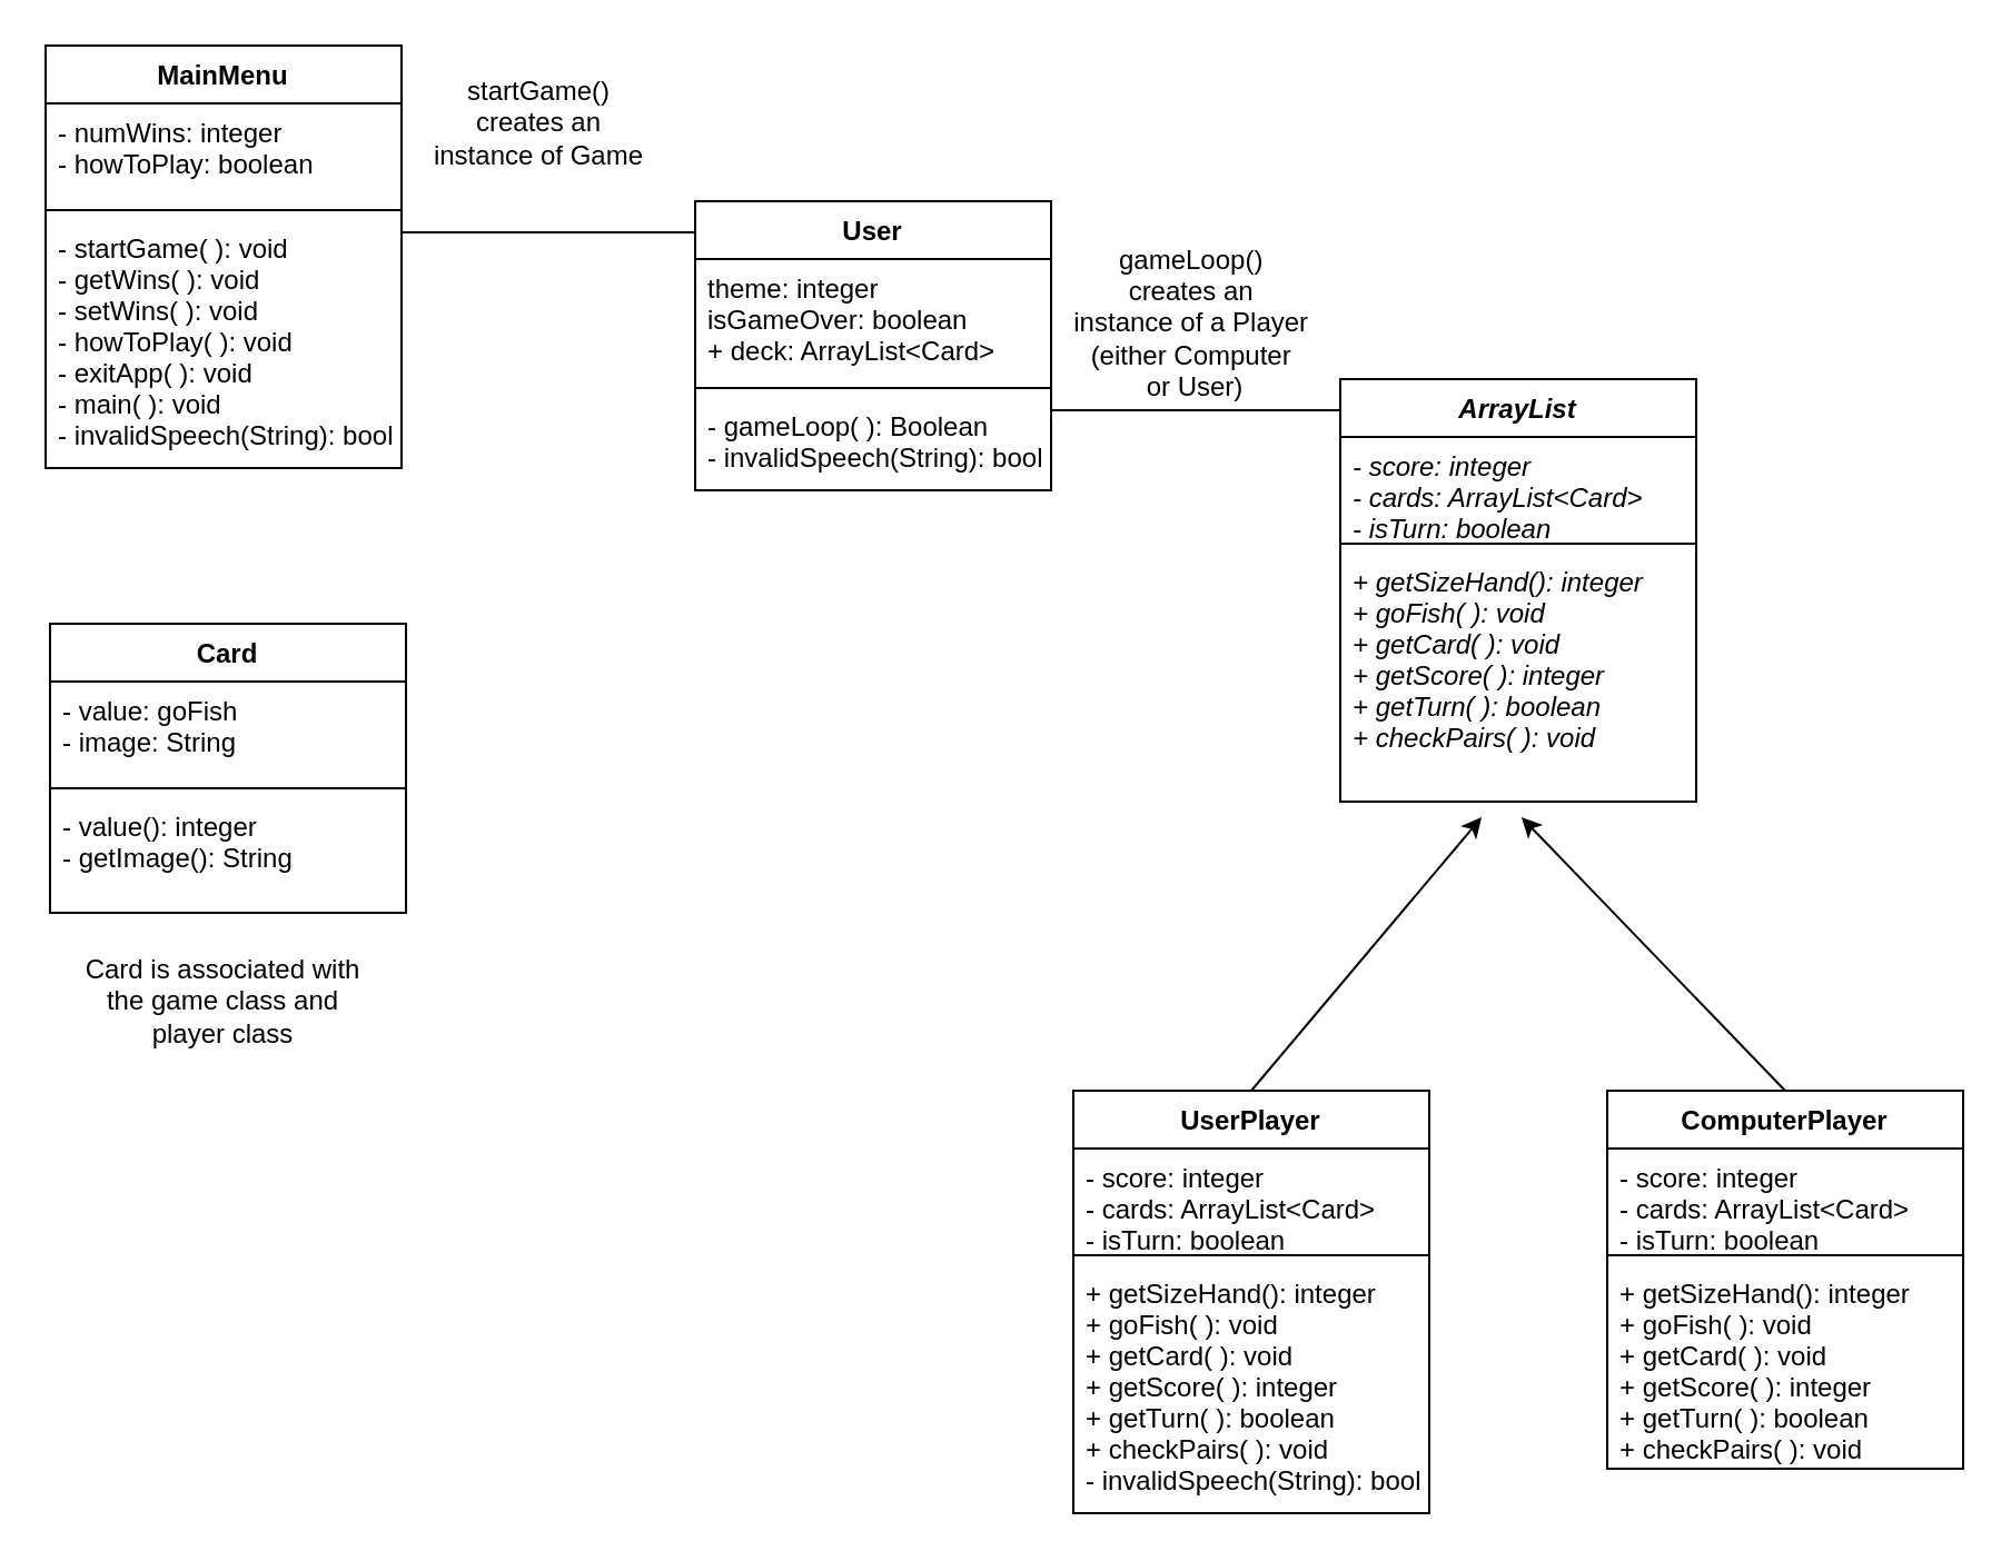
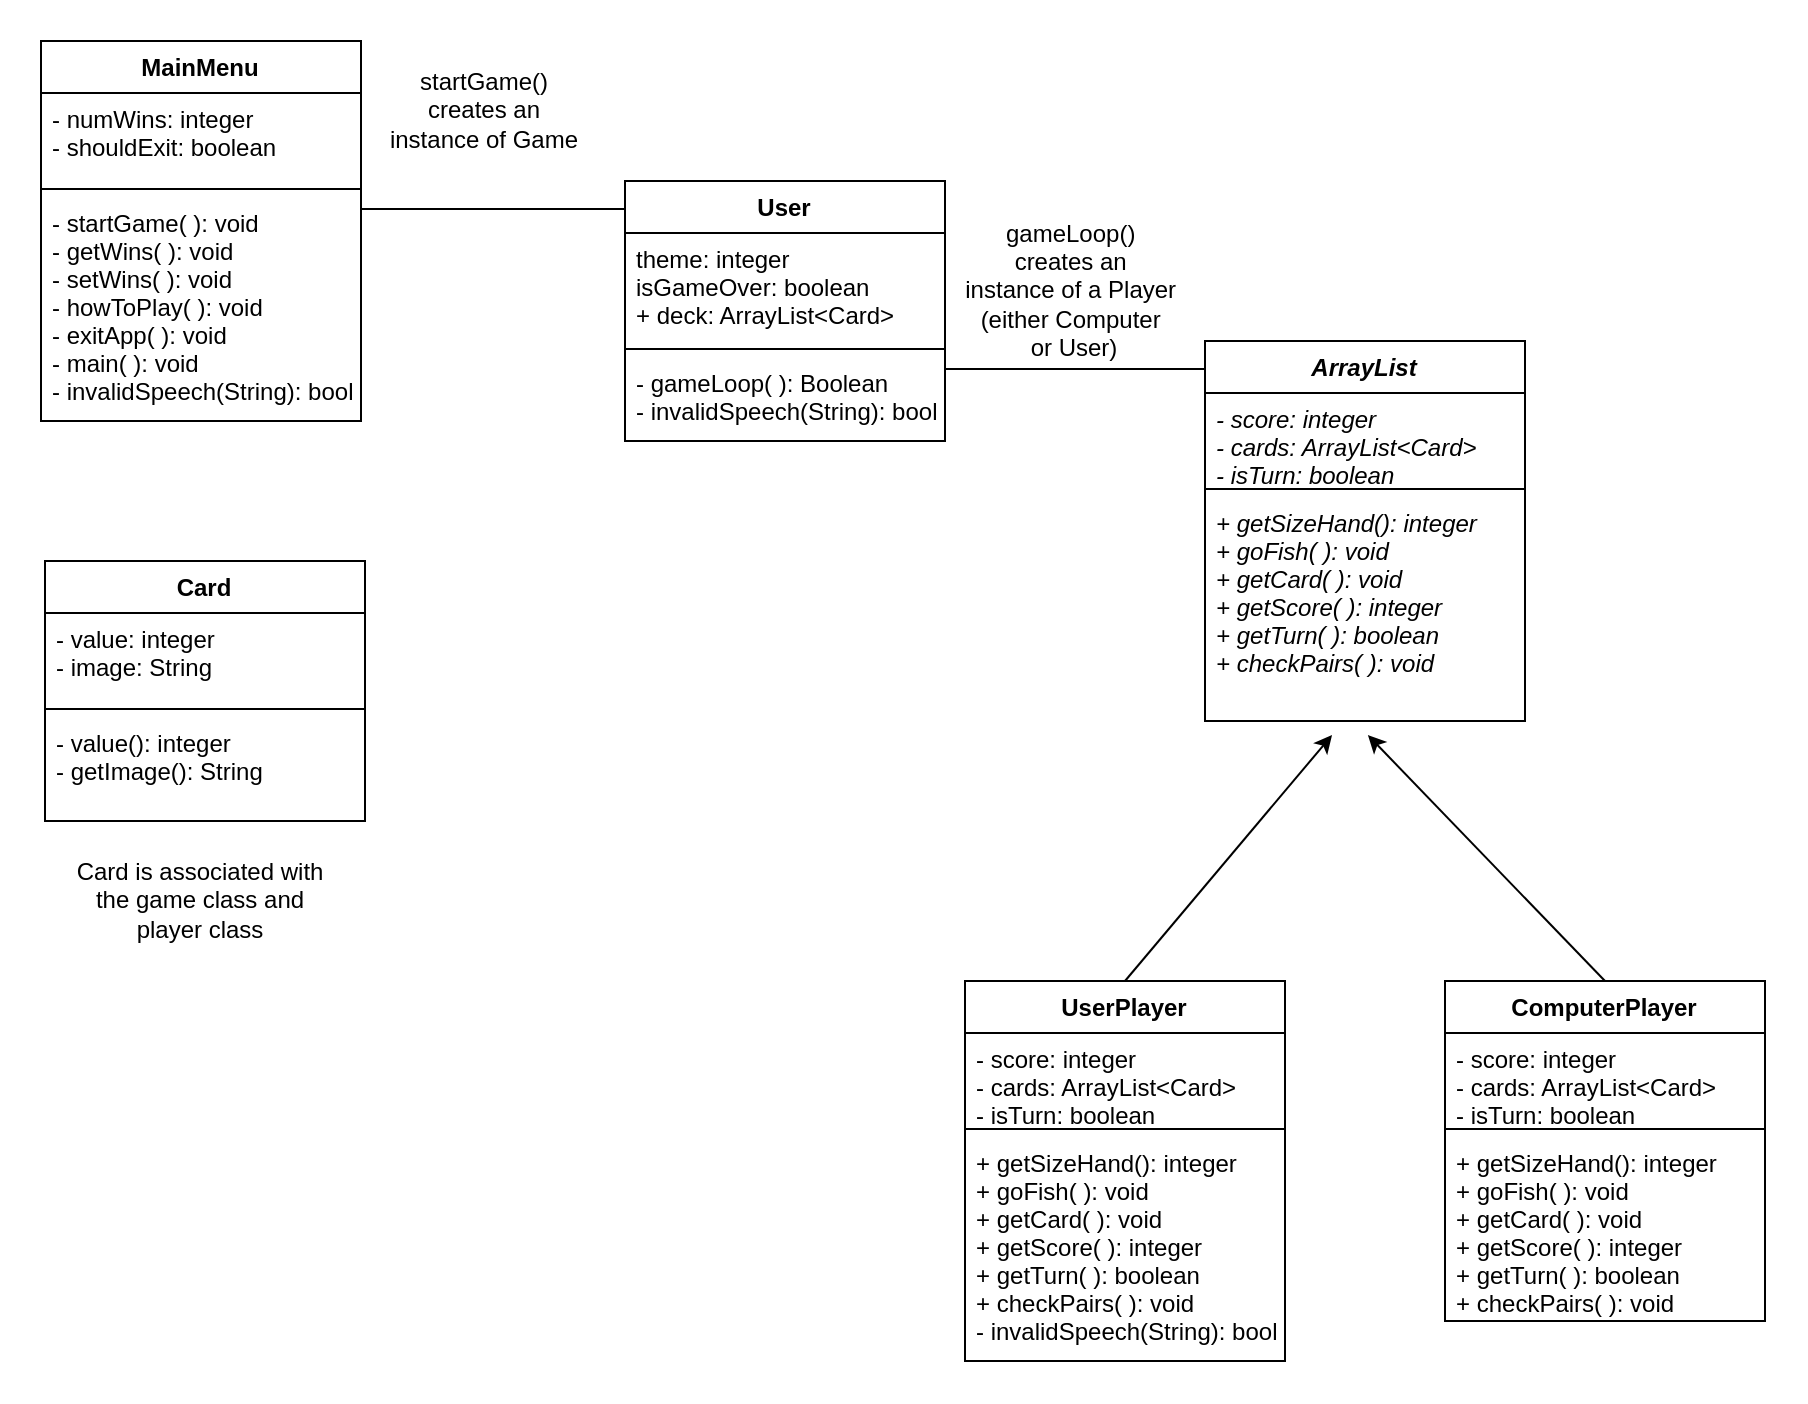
  <mxCell id="0" />
  <mxCell id="1" parent="0" />
  <mxCell id="2" value="" style="line;strokeWidth=1;fillColor=none;align=left;verticalAlign=middle;spacingTop=-1;spacingLeft=3;spacingRight=3;rotatable=0;labelPosition=right;points=[];portConstraint=eastwest;" parent="1" vertex="1"><mxGeometry x="180" y="100" width="142" height="8" as="geometry" /></mxCell>
  <mxCell id="3" value="MainMenu" style="swimlane;fontStyle=1;align=center;verticalAlign=top;childLayout=stackLayout;horizontal=1;startSize=26;horizontalStack=0;resizeParent=1;resizeParentMax=0;resizeLast=0;collapsible=1;marginBottom=0;" parent="1" vertex="1"><mxGeometry x="20" y="20" width="160" height="190" as="geometry" /></mxCell>
- <mxCell id="4" value="- numWins: integer&#10;- howToPlay: boolean" style="text;strokeColor=none;fillColor=none;align=left;verticalAlign=top;spacingLeft=4;spacingRight=4;overflow=hidden;rotatable=0;points=[[0,0.5],[1,0.5]];portConstraint=eastwest;" parent="3" vertex="1"><mxGeometry y="26" width="160" height="44" as="geometry" /></mxCell>
+ <mxCell id="4" value="- numWins: integer&#10;- shouldExit: boolean" style="text;strokeColor=none;fillColor=none;align=left;verticalAlign=top;spacingLeft=4;spacingRight=4;overflow=hidden;rotatable=0;points=[[0,0.5],[1,0.5]];portConstraint=eastwest;" parent="3" vertex="1"><mxGeometry y="26" width="160" height="44" as="geometry" /></mxCell>
  <mxCell id="5" value="" style="line;strokeWidth=1;fillColor=none;align=left;verticalAlign=middle;spacingTop=-1;spacingLeft=3;spacingRight=3;rotatable=0;labelPosition=right;points=[];portConstraint=eastwest;" parent="3" vertex="1"><mxGeometry y="70" width="160" height="8" as="geometry" /></mxCell>
  <mxCell id="6" value="- startGame( ): void&#10;- getWins( ): void&#10;- setWins( ): void&#10;- howToPlay( ): void&#10;- exitApp( ): void&#10;- main( ): void&#10;- invalidSpeech(String): boolean&#10;" style="text;strokeColor=none;fillColor=none;align=left;verticalAlign=top;spacingLeft=4;spacingRight=4;overflow=hidden;rotatable=0;points=[[0,0.5],[1,0.5]];portConstraint=eastwest;" parent="3" vertex="1"><mxGeometry y="78" width="160" height="112" as="geometry" /></mxCell>
  <mxCell id="7" value="User" style="swimlane;fontStyle=1;align=center;verticalAlign=top;childLayout=stackLayout;horizontal=1;startSize=26;horizontalStack=0;resizeParent=1;resizeParentMax=0;resizeLast=0;collapsible=1;marginBottom=0;" parent="1" vertex="1"><mxGeometry x="312" y="90" width="160" height="130" as="geometry" /></mxCell>
  <mxCell id="8" value="theme: integer&#10;isGameOver: boolean&#10;+ deck: ArrayList&lt;Card&gt;&#10;&#10;" style="text;strokeColor=none;fillColor=none;align=left;verticalAlign=top;spacingLeft=4;spacingRight=4;overflow=hidden;rotatable=0;points=[[0,0.5],[1,0.5]];portConstraint=eastwest;" parent="7" vertex="1"><mxGeometry y="26" width="160" height="54" as="geometry" /></mxCell>
  <mxCell id="9" value="" style="line;strokeWidth=1;fillColor=none;align=left;verticalAlign=middle;spacingTop=-1;spacingLeft=3;spacingRight=3;rotatable=0;labelPosition=right;points=[];portConstraint=eastwest;" parent="7" vertex="1"><mxGeometry y="80" width="160" height="8" as="geometry" /></mxCell>
  <mxCell id="10" value="- gameLoop( ): Boolean&#10;- invalidSpeech(String): boolean&#10;" style="text;strokeColor=none;fillColor=none;align=left;verticalAlign=top;spacingLeft=4;spacingRight=4;overflow=hidden;rotatable=0;points=[[0,0.5],[1,0.5]];portConstraint=eastwest;" parent="7" vertex="1"><mxGeometry y="88" width="160" height="42" as="geometry" /></mxCell>
  <mxCell id="11" value="ArrayList" style="swimlane;fontStyle=3;align=center;verticalAlign=top;childLayout=stackLayout;horizontal=1;startSize=26;horizontalStack=0;resizeParent=1;resizeParentMax=0;resizeLast=0;collapsible=1;marginBottom=0;" parent="1" vertex="1"><mxGeometry x="602" y="170" width="160" height="190" as="geometry" /></mxCell>
  <mxCell id="12" value="- score: integer&#10;- cards: ArrayList&lt;Card&gt;&#10;- isTurn: boolean&#10;" style="text;strokeColor=none;fillColor=none;align=left;verticalAlign=top;spacingLeft=4;spacingRight=4;overflow=hidden;rotatable=0;points=[[0,0.5],[1,0.5]];portConstraint=eastwest;fontStyle=2" parent="11" vertex="1"><mxGeometry y="26" width="160" height="44" as="geometry" /></mxCell>
  <mxCell id="13" value="" style="line;strokeWidth=1;fillColor=none;align=left;verticalAlign=middle;spacingTop=-1;spacingLeft=3;spacingRight=3;rotatable=0;labelPosition=right;points=[];portConstraint=eastwest;" parent="11" vertex="1"><mxGeometry y="70" width="160" height="8" as="geometry" /></mxCell>
  <mxCell id="14" value="+ getSizeHand(): integer&#10;+ goFish( ): void &#10;+ getCard( ): void&#10;+ getScore( ): integer&#10;+ getTurn( ): boolean&#10;+ checkPairs( ): void&#10;&#10;&#10;" style="text;strokeColor=none;fillColor=none;align=left;verticalAlign=top;spacingLeft=4;spacingRight=4;overflow=hidden;rotatable=0;points=[[0,0.5],[1,0.5]];portConstraint=eastwest;fontStyle=2" parent="11" vertex="1"><mxGeometry y="78" width="160" height="112" as="geometry" /></mxCell>
  <mxCell id="15" value="&lt;span style=&quot;text-align: left ; white-space: nowrap&quot;&gt;startGame() &lt;br&gt;creates an &lt;br&gt;instance of Game&lt;/span&gt;" style="text;html=1;strokeColor=none;fillColor=none;align=center;verticalAlign=middle;whiteSpace=wrap;rounded=0;" parent="1" vertex="1"><mxGeometry x="192" y="25" width="100" height="60" as="geometry" /></mxCell>
  <mxCell id="16" value="&lt;div&gt;&lt;span style=&quot;white-space: nowrap&quot;&gt;gameLoop()&amp;nbsp;&lt;/span&gt;&lt;/div&gt;&lt;div&gt;&lt;span style=&quot;white-space: nowrap&quot;&gt;creates an&amp;nbsp;&lt;/span&gt;&lt;/div&gt;&lt;div&gt;&lt;span style=&quot;white-space: nowrap&quot;&gt;instance of a Player&amp;nbsp;&lt;/span&gt;&lt;/div&gt;&lt;div&gt;&lt;span style=&quot;white-space: nowrap&quot;&gt;(either Computer&amp;nbsp;&lt;/span&gt;&lt;/div&gt;&lt;div&gt;&lt;span style=&quot;white-space: nowrap&quot;&gt;or User)&lt;/span&gt;&lt;/div&gt;" style="text;html=1;strokeColor=none;fillColor=none;align=center;verticalAlign=middle;whiteSpace=wrap;rounded=0;" parent="1" vertex="1"><mxGeometry x="487" y="115" width="100" height="60" as="geometry" /></mxCell>
  <mxCell id="17" value="" style="line;strokeWidth=1;fillColor=none;align=left;verticalAlign=middle;spacingTop=-1;spacingLeft=3;spacingRight=3;rotatable=0;labelPosition=right;points=[];portConstraint=eastwest;" parent="1" vertex="1"><mxGeometry x="472" y="180" width="130" height="8" as="geometry" /></mxCell>
  <mxCell id="18" style="rounded=0;orthogonalLoop=1;jettySize=auto;html=1;exitX=0.5;exitY=0;exitDx=0;exitDy=0;entryX=0.397;entryY=1.063;entryDx=0;entryDy=0;entryPerimeter=0;" parent="1" source="19" target="14" edge="1"><mxGeometry relative="1" as="geometry" /></mxCell>
  <mxCell id="19" value="UserPlayer" style="swimlane;fontStyle=1;align=center;verticalAlign=top;childLayout=stackLayout;horizontal=1;startSize=26;horizontalStack=0;resizeParent=1;resizeParentMax=0;resizeLast=0;collapsible=1;marginBottom=0;" parent="1" vertex="1"><mxGeometry x="482" y="490" width="160" height="190" as="geometry" /></mxCell>
  <mxCell id="20" value="- score: integer&#10;- cards: ArrayList&lt;Card&gt;&#10;- isTurn: boolean&#10;" style="text;strokeColor=none;fillColor=none;align=left;verticalAlign=top;spacingLeft=4;spacingRight=4;overflow=hidden;rotatable=0;points=[[0,0.5],[1,0.5]];portConstraint=eastwest;fontStyle=0" parent="19" vertex="1"><mxGeometry y="26" width="160" height="44" as="geometry" /></mxCell>
  <mxCell id="21" value="" style="line;strokeWidth=1;fillColor=none;align=left;verticalAlign=middle;spacingTop=-1;spacingLeft=3;spacingRight=3;rotatable=0;labelPosition=right;points=[];portConstraint=eastwest;fontStyle=0" parent="19" vertex="1"><mxGeometry y="70" width="160" height="8" as="geometry" /></mxCell>
  <mxCell id="22" value="+ getSizeHand(): integer&#10;+ goFish( ): void &#10;+ getCard( ): void&#10;+ getScore( ): integer&#10;+ getTurn( ): boolean&#10;+ checkPairs( ): void&#10;- invalidSpeech(String): boolean&#10;&#10;&#10;&#10;" style="text;strokeColor=none;fillColor=none;align=left;verticalAlign=top;spacingLeft=4;spacingRight=4;overflow=hidden;rotatable=0;points=[[0,0.5],[1,0.5]];portConstraint=eastwest;fontStyle=0" parent="19" vertex="1"><mxGeometry y="78" width="160" height="112" as="geometry" /></mxCell>
  <mxCell id="23" style="edgeStyle=none;rounded=0;orthogonalLoop=1;jettySize=auto;html=1;exitX=0.5;exitY=0;exitDx=0;exitDy=0;entryX=0.509;entryY=1.063;entryDx=0;entryDy=0;entryPerimeter=0;" parent="1" source="24" target="14" edge="1"><mxGeometry relative="1" as="geometry" /></mxCell>
  <mxCell id="24" value="ComputerPlayer" style="swimlane;fontStyle=1;align=center;verticalAlign=top;childLayout=stackLayout;horizontal=1;startSize=26;horizontalStack=0;resizeParent=1;resizeParentMax=0;resizeLast=0;collapsible=1;marginBottom=0;" parent="1" vertex="1"><mxGeometry x="722" y="490" width="160" height="170" as="geometry" /></mxCell>
  <mxCell id="25" value="- score: integer&#10;- cards: ArrayList&lt;Card&gt;&#10;- isTurn: boolean&#10;" style="text;strokeColor=none;fillColor=none;align=left;verticalAlign=top;spacingLeft=4;spacingRight=4;overflow=hidden;rotatable=0;points=[[0,0.5],[1,0.5]];portConstraint=eastwest;fontStyle=0" parent="24" vertex="1"><mxGeometry y="26" width="160" height="44" as="geometry" /></mxCell>
  <mxCell id="26" value="" style="line;strokeWidth=1;fillColor=none;align=left;verticalAlign=middle;spacingTop=-1;spacingLeft=3;spacingRight=3;rotatable=0;labelPosition=right;points=[];portConstraint=eastwest;fontStyle=0" parent="24" vertex="1"><mxGeometry y="70" width="160" height="8" as="geometry" /></mxCell>
  <mxCell id="27" value="+ getSizeHand(): integer&#10;+ goFish( ): void &#10;+ getCard( ): void&#10;+ getScore( ): integer&#10;+ getTurn( ): boolean&#10;+ checkPairs( ): void&#10;&#10;&#10;" style="text;strokeColor=none;fillColor=none;align=left;verticalAlign=top;spacingLeft=4;spacingRight=4;overflow=hidden;rotatable=0;points=[[0,0.5],[1,0.5]];portConstraint=eastwest;fontStyle=0" parent="24" vertex="1"><mxGeometry y="78" width="160" height="92" as="geometry" /></mxCell>
  <mxCell id="28" value="Card" style="swimlane;fontStyle=1;align=center;verticalAlign=top;childLayout=stackLayout;horizontal=1;startSize=26;horizontalStack=0;resizeParent=1;resizeParentMax=0;resizeLast=0;collapsible=1;marginBottom=0;" parent="1" vertex="1"><mxGeometry x="22" y="280" width="160" height="130" as="geometry" /></mxCell>
- <mxCell id="29" value="- value: goFish&#10;- image: String" style="text;strokeColor=none;fillColor=none;align=left;verticalAlign=top;spacingLeft=4;spacingRight=4;overflow=hidden;rotatable=0;points=[[0,0.5],[1,0.5]];portConstraint=eastwest;" parent="28" vertex="1"><mxGeometry y="26" width="160" height="44" as="geometry" /></mxCell>
+ <mxCell id="29" value="- value: integer&#10;- image: String" style="text;strokeColor=none;fillColor=none;align=left;verticalAlign=top;spacingLeft=4;spacingRight=4;overflow=hidden;rotatable=0;points=[[0,0.5],[1,0.5]];portConstraint=eastwest;" parent="28" vertex="1"><mxGeometry y="26" width="160" height="44" as="geometry" /></mxCell>
  <mxCell id="30" value="" style="line;strokeWidth=1;fillColor=none;align=left;verticalAlign=middle;spacingTop=-1;spacingLeft=3;spacingRight=3;rotatable=0;labelPosition=right;points=[];portConstraint=eastwest;" parent="28" vertex="1"><mxGeometry y="70" width="160" height="8" as="geometry" /></mxCell>
  <mxCell id="31" value="- value(): integer&#10;- getImage(): String" style="text;strokeColor=none;fillColor=none;align=left;verticalAlign=top;spacingLeft=4;spacingRight=4;overflow=hidden;rotatable=0;points=[[0,0.5],[1,0.5]];portConstraint=eastwest;" parent="28" vertex="1"><mxGeometry y="78" width="160" height="52" as="geometry" /></mxCell>
  <mxCell id="32" value="&lt;div&gt;&lt;span style=&quot;white-space: nowrap&quot;&gt;Card is associated with&lt;/span&gt;&lt;/div&gt;&lt;div&gt;&lt;span style=&quot;white-space: nowrap&quot;&gt;&amp;nbsp;the game class and&amp;nbsp;&lt;/span&gt;&lt;/div&gt;&lt;div&gt;&lt;span style=&quot;white-space: nowrap&quot;&gt;player class&lt;/span&gt;&lt;/div&gt;" style="text;html=1;strokeColor=none;fillColor=none;align=center;verticalAlign=middle;whiteSpace=wrap;rounded=0;" parent="1" vertex="1"><mxGeometry x="50" y="420" width="100" height="60" as="geometry" /></mxCell>
